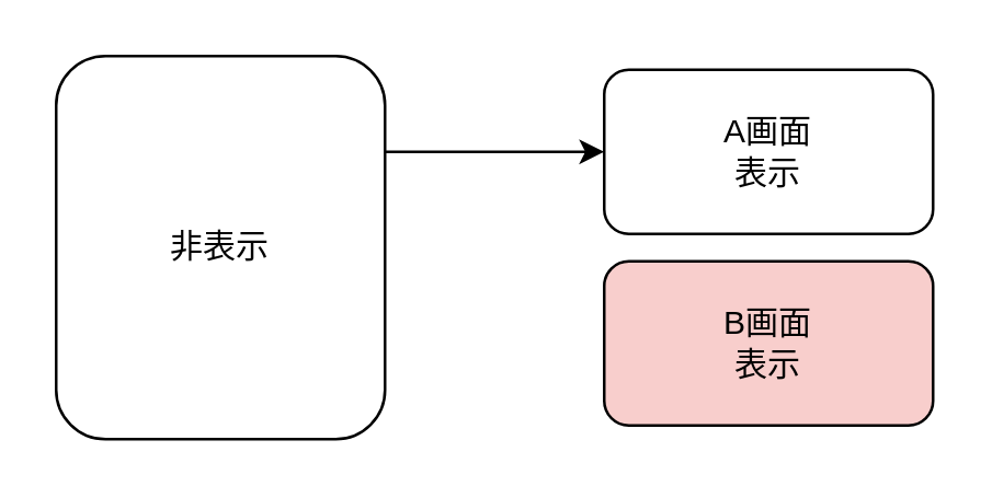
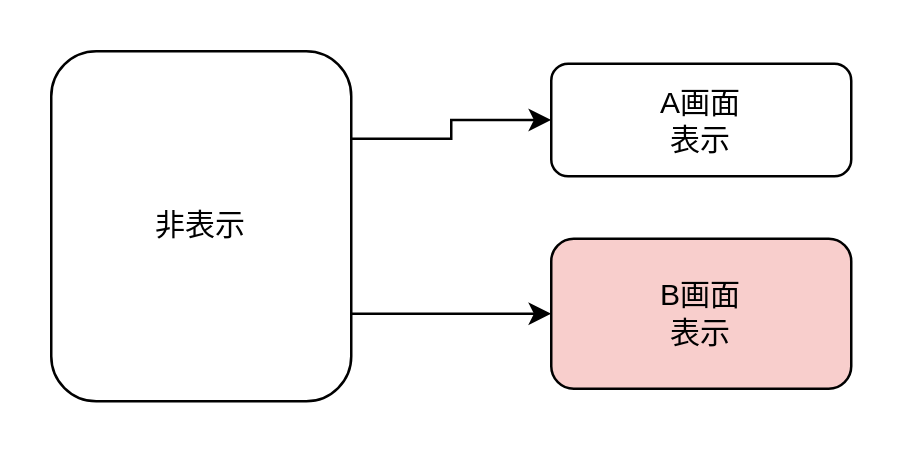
  <mxCell id="0" />
  <mxCell id="1" parent="0" />
  <mxCell id="2" style="edgeStyle=orthogonalEdgeStyle;rounded=0;orthogonalLoop=1;jettySize=auto;html=1;exitX=1;exitY=0.25;exitDx=0;exitDy=0;entryX=0;entryY=0.5;entryDx=0;entryDy=0;" edge="1" parent="1" source="4" target="5"><mxGeometry relative="1" as="geometry" /></mxCell>
+ <mxCell id="3" style="edgeStyle=orthogonalEdgeStyle;rounded=0;orthogonalLoop=1;jettySize=auto;html=1;exitX=1;exitY=0.75;exitDx=0;exitDy=0;entryX=0;entryY=0.5;entryDx=0;entryDy=0;" edge="1" parent="1" source="4" target="6"><mxGeometry relative="1" as="geometry" /></mxCell>
  <mxCell id="4" value="非表示" style="rounded=1;whiteSpace=wrap;html=1;" vertex="1" parent="1"><mxGeometry x="20" y="20" width="120" height="140" as="geometry" /></mxCell>
- <mxCell id="5" value="&lt;div&gt;A画面&lt;/div&gt;表示" style="rounded=1;whiteSpace=wrap;html=1;" vertex="1" parent="1"><mxGeometry x="220" y="25" width="120" height="60" as="geometry" /></mxCell>
+ <mxCell id="5" value="&lt;div&gt;A画面&lt;/div&gt;表示" style="rounded=1;whiteSpace=wrap;html=1;" vertex="1" parent="1"><mxGeometry x="220" y="25" width="120" height="45" as="geometry" /></mxCell>
  <mxCell id="6" value="&lt;div&gt;B画面&lt;/div&gt;表示" style="rounded=1;whiteSpace=wrap;html=1;fillColor=#f8cecc;" vertex="1" parent="1"><mxGeometry x="220" y="95" width="120" height="60" as="geometry" /></mxCell>
